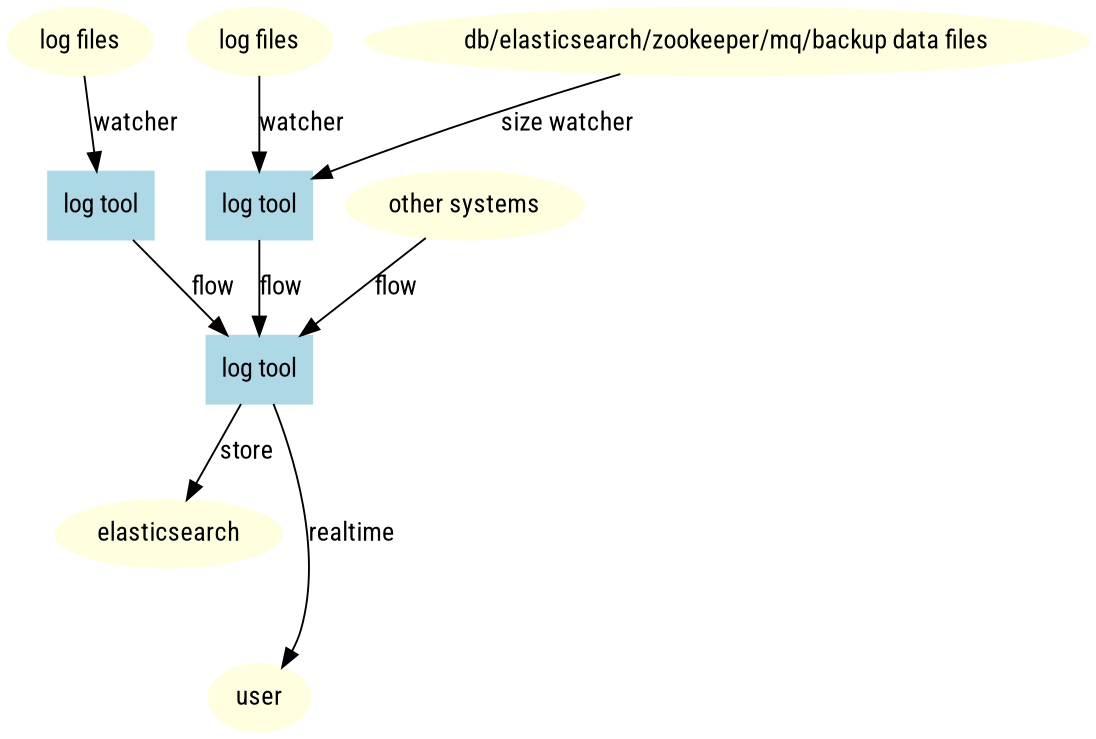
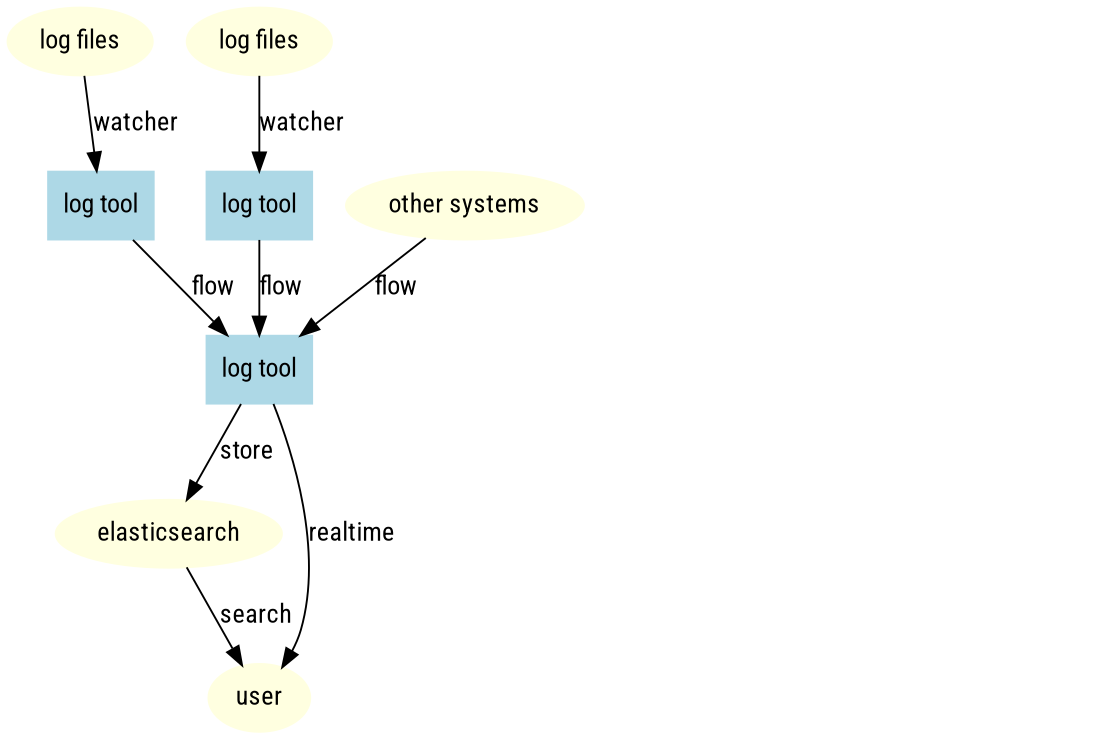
  digraph {
    fontname="Roboto Condensed"
    node [color=lightyellow fontname="Roboto Condensed" style=filled]
    edge [fontname="Roboto Condensed"]
    n1 [label="log files"]
    n2 [color=lightblue label="log tool" shape=box]
    n3 [color=lightblue label="log tool" shape=box]
    elasticsearch
    user
    n6 [label="log files"]
    n7 [color=lightblue label="log tool" shape=box]
-   n8 [label="db/elasticsearch/zookeeper/mq/backup data files"]
    n9 [label="other systems"]
    n1 -> n2 [label=watcher]
    n2 -> n3 [label=flow]
    n3 -> elasticsearch [label=store]
    n3 -> user [label=realtime]
+   elasticsearch -> user [label=search]
    n6 -> n7 [label=watcher]
    n7 -> n3 [label=flow]
-   n8 -> n7 [label="size watcher"]
    n9 -> n3 [label=flow]
  }
